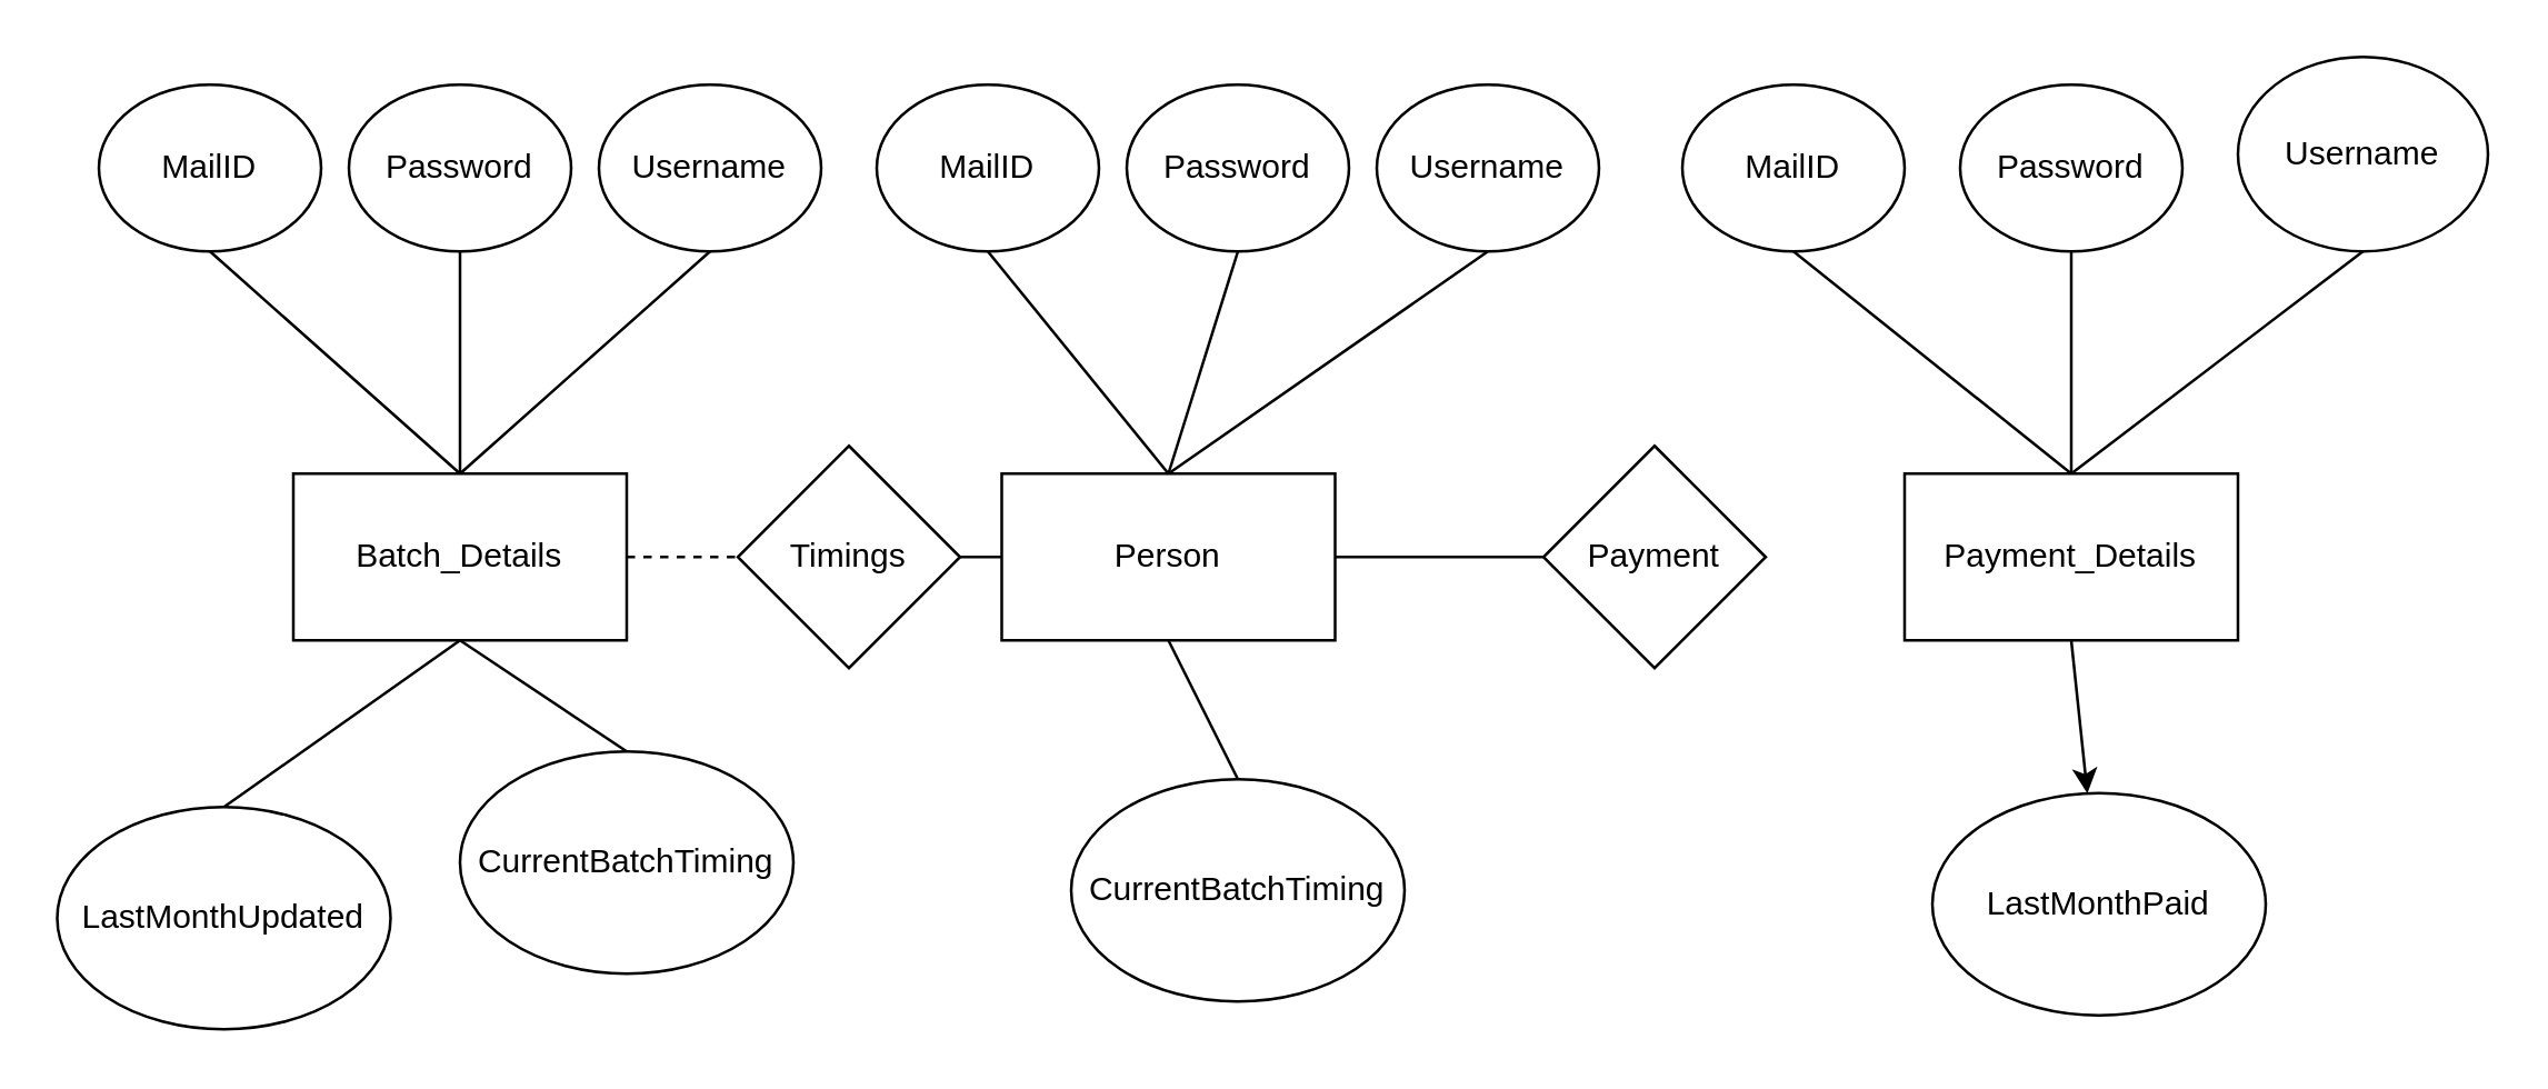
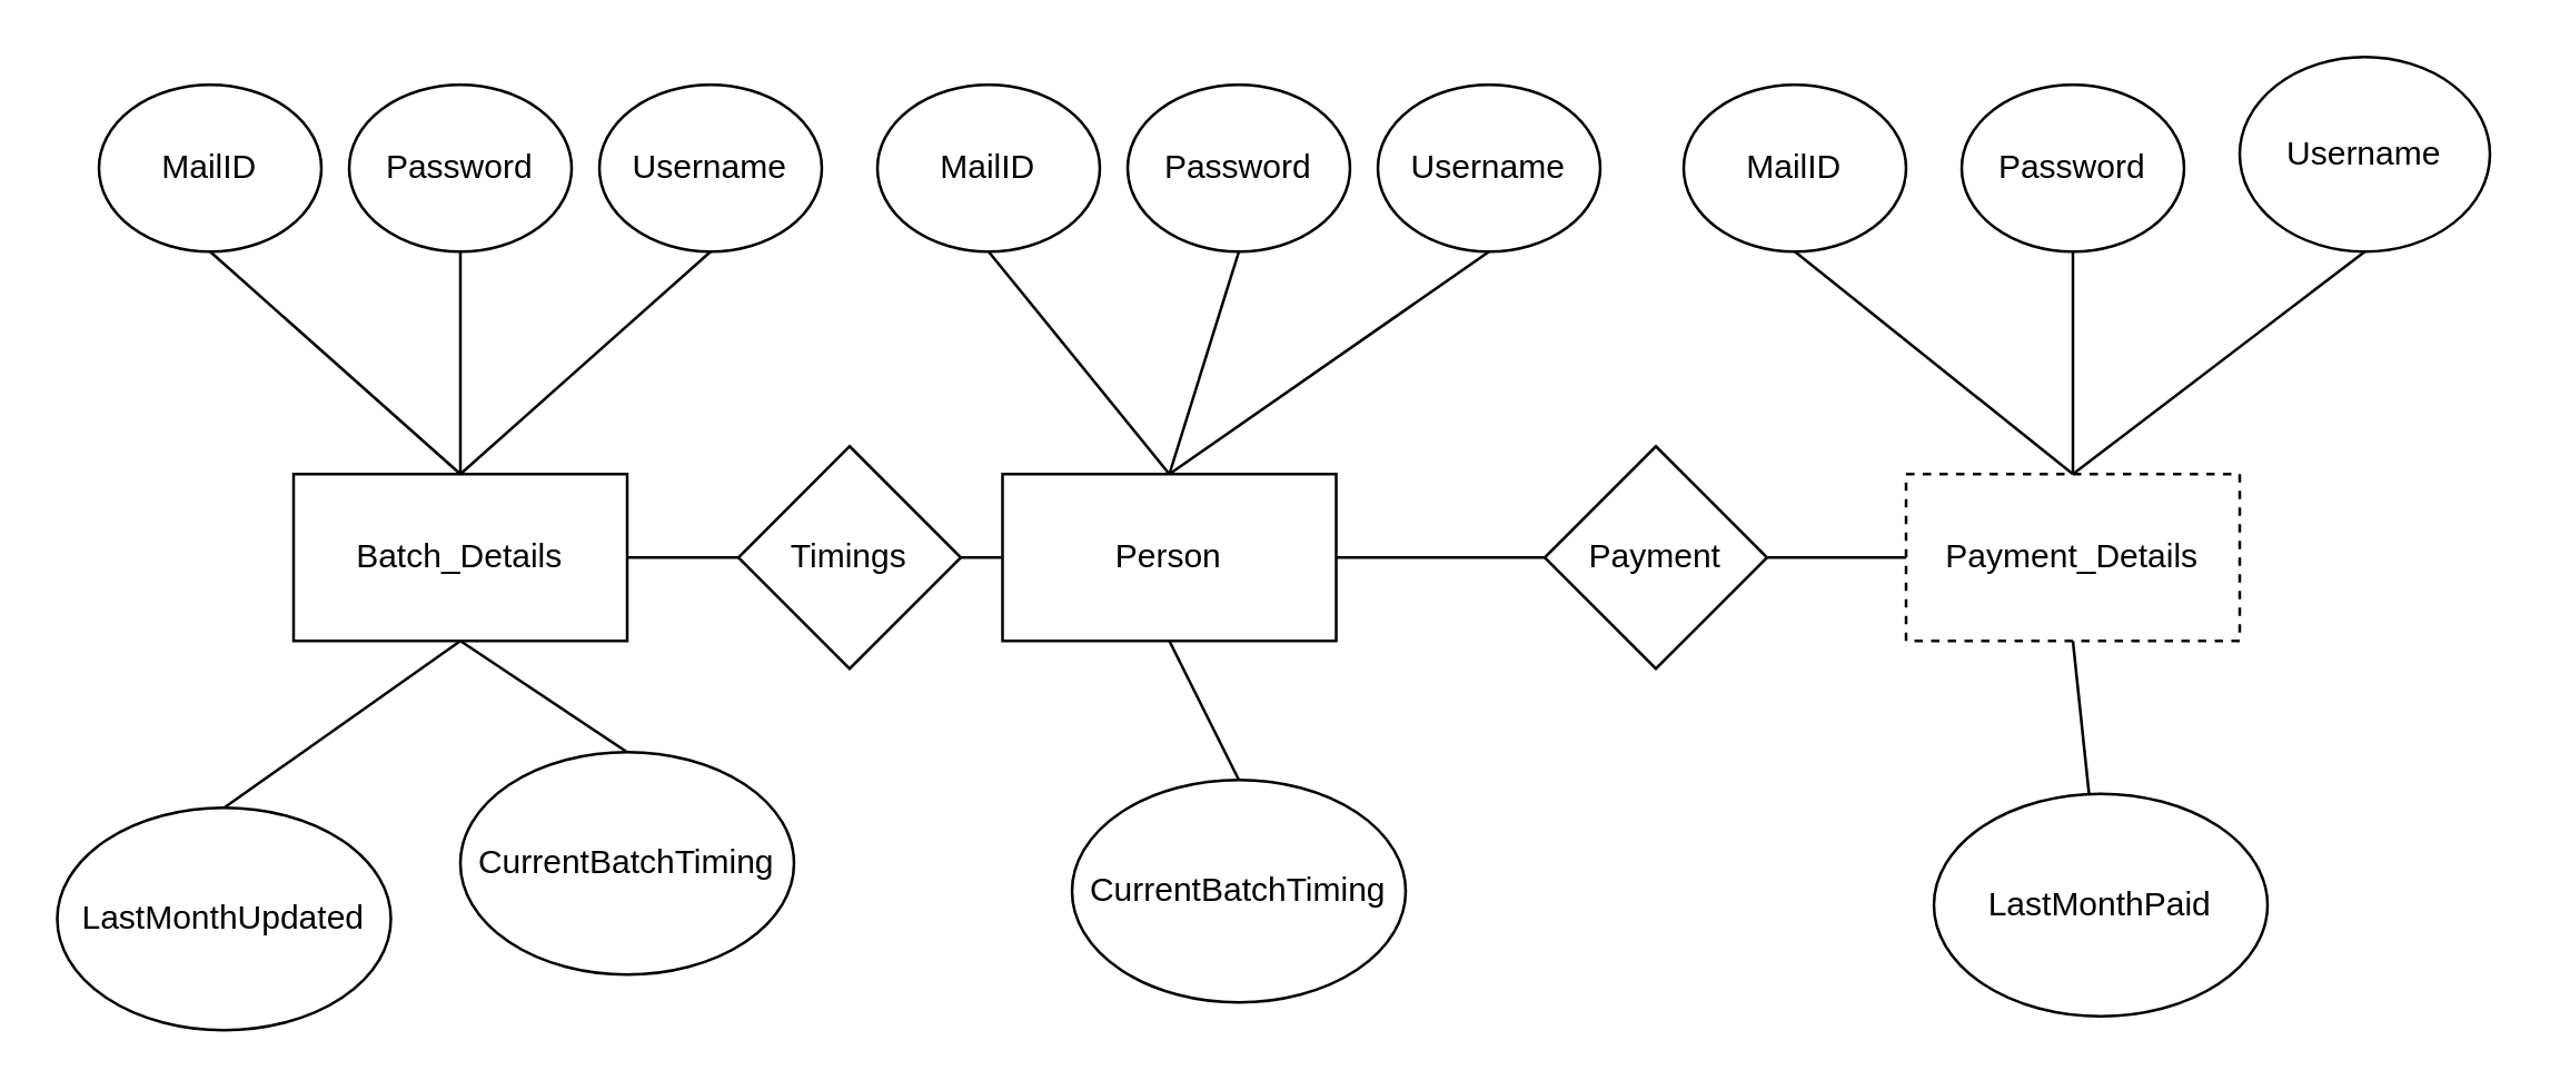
  <mxCell id="0" />
  <mxCell id="1" parent="0" />
  <mxCell id="2" value="Person" style="rounded=0;whiteSpace=wrap;html=1;" parent="1" vertex="1"><mxGeometry x="360" y="170" width="120" height="60" as="geometry" /></mxCell>
- <mxCell id="3" value="Payment_Details" style="rounded=0;whiteSpace=wrap;html=1;" parent="1" vertex="1"><mxGeometry x="685" y="170" width="120" height="60" as="geometry" /></mxCell>
+ <mxCell id="3" value="Payment_Details" style="rounded=0;whiteSpace=wrap;html=1;dashed=1;" parent="1" vertex="1"><mxGeometry x="685" y="170" width="120" height="60" as="geometry" /></mxCell>
  <mxCell id="4" value="Batch_Details" style="rounded=0;whiteSpace=wrap;html=1;" parent="1" vertex="1"><mxGeometry x="105" y="170" width="120" height="60" as="geometry" /></mxCell>
  <mxCell id="5" value="MailID" style="ellipse;whiteSpace=wrap;html=1;" parent="1" vertex="1"><mxGeometry y="30" width="80" height="60" as="geometry" x="35" /></mxCell>
  <mxCell id="6" value="MailID" style="ellipse;whiteSpace=wrap;html=1;" parent="1" vertex="1"><mxGeometry x="605" y="30" width="80" height="60" as="geometry" /></mxCell>
  <mxCell id="7" value="LastMonthUpdated" style="ellipse;whiteSpace=wrap;html=1;" parent="1" vertex="1"><mxGeometry x="20" y="290" width="120" height="80" as="geometry" /></mxCell>
  <mxCell id="8" value="MailID" style="ellipse;whiteSpace=wrap;html=1;" parent="1" vertex="1"><mxGeometry x="315" y="30" width="80" height="60" as="geometry" /></mxCell>
  <mxCell id="9" value="Username" style="ellipse;whiteSpace=wrap;html=1;" parent="1" vertex="1"><mxGeometry x="805" y="20" width="90" height="70" as="geometry" /></mxCell>
  <mxCell id="10" value="Username" style="ellipse;whiteSpace=wrap;html=1;" parent="1" vertex="1"><mxGeometry x="495" y="30" width="80" height="60" as="geometry" /></mxCell>
  <mxCell id="11" value="Password" style="ellipse;whiteSpace=wrap;html=1;" parent="1" vertex="1"><mxGeometry x="405" y="30" width="80" height="60" as="geometry" /></mxCell>
  <mxCell id="12" value="Username" style="ellipse;whiteSpace=wrap;html=1;" parent="1" vertex="1"><mxGeometry x="215" y="30" width="80" height="60" as="geometry" /></mxCell>
  <mxCell id="13" value="" style="endArrow=none;html=1;rounded=0;exitX=0.5;exitY=1;exitDx=0;exitDy=0;entryX=0.5;entryY=0;entryDx=0;entryDy=0;" parent="1" source="5" target="4" edge="1"><mxGeometry width="50" height="50" relative="1" as="geometry"><mxPoint x="435" y="220" as="sourcePoint" /><mxPoint x="485" y="170" as="targetPoint" /></mxGeometry></mxCell>
  <mxCell id="14" value="" style="endArrow=none;html=1;rounded=0;entryX=0.5;entryY=1;entryDx=0;entryDy=0;exitX=0.5;exitY=0;exitDx=0;exitDy=0;" parent="1" source="4" target="12" edge="1"><mxGeometry width="50" height="50" relative="1" as="geometry"><mxPoint x="435" y="220" as="sourcePoint" /><mxPoint x="485" y="170" as="targetPoint" /></mxGeometry></mxCell>
  <mxCell id="15" value="" style="endArrow=none;html=1;rounded=0;exitX=0.5;exitY=1;exitDx=0;exitDy=0;entryX=0.5;entryY=0;entryDx=0;entryDy=0;" parent="1" source="8" target="2" edge="1"><mxGeometry width="50" height="50" relative="1" as="geometry"><mxPoint x="435" y="220" as="sourcePoint" /><mxPoint x="485" y="170" as="targetPoint" /></mxGeometry></mxCell>
  <mxCell id="16" value="" style="endArrow=none;html=1;rounded=0;entryX=0.5;entryY=1;entryDx=0;entryDy=0;exitX=0.5;exitY=0;exitDx=0;exitDy=0;" parent="1" source="2" target="11" edge="1"><mxGeometry width="50" height="50" relative="1" as="geometry"><mxPoint x="435" y="220" as="sourcePoint" /><mxPoint x="485" y="170" as="targetPoint" /></mxGeometry></mxCell>
  <mxCell id="17" value="" style="endArrow=none;html=1;rounded=0;entryX=0.5;entryY=1;entryDx=0;entryDy=0;exitX=0.5;exitY=0;exitDx=0;exitDy=0;" parent="1" source="2" target="10" edge="1"><mxGeometry width="50" height="50" relative="1" as="geometry"><mxPoint x="435" y="220" as="sourcePoint" /><mxPoint x="485" y="170" as="targetPoint" /></mxGeometry></mxCell>
  <mxCell id="18" value="" style="endArrow=none;html=1;rounded=0;entryX=0.5;entryY=1;entryDx=0;entryDy=0;exitX=0.5;exitY=0;exitDx=0;exitDy=0;" parent="1" source="3" target="6" edge="1"><mxGeometry width="50" height="50" relative="1" as="geometry"><mxPoint x="435" y="220" as="sourcePoint" /><mxPoint x="485" y="170" as="targetPoint" /></mxGeometry></mxCell>
  <mxCell id="19" value="" style="endArrow=none;html=1;rounded=0;entryX=0.5;entryY=1;entryDx=0;entryDy=0;exitX=0.5;exitY=0;exitDx=0;exitDy=0;" parent="1" source="3" target="9" edge="1"><mxGeometry width="50" height="50" relative="1" as="geometry"><mxPoint x="435" y="220" as="sourcePoint" /><mxPoint x="485" y="170" as="targetPoint" /></mxGeometry></mxCell>
  <mxCell id="20" value="" style="endArrow=none;html=1;rounded=0;exitX=0.5;exitY=1;exitDx=0;exitDy=0;entryX=0.5;entryY=0;entryDx=0;entryDy=0;" parent="1" source="4" target="7" edge="1"><mxGeometry width="50" height="50" relative="1" as="geometry"><mxPoint x="435" y="220" as="sourcePoint" /><mxPoint x="485" y="170" as="targetPoint" /></mxGeometry></mxCell>
  <mxCell id="21" value="Timings" style="rhombus;whiteSpace=wrap;html=1;" parent="1" vertex="1"><mxGeometry x="265" y="160" width="80" height="80" as="geometry" /></mxCell>
  <mxCell id="22" value="Payment" style="rhombus;whiteSpace=wrap;html=1;" parent="1" vertex="1"><mxGeometry x="555" y="160" width="80" height="80" as="geometry" /></mxCell>
+ <mxCell id="23" value="" style="endArrow=none;html=1;rounded=0;entryX=0;entryY=0.5;entryDx=0;entryDy=0;" parent="1" source="22" target="3" edge="1"><mxGeometry width="50" height="50" relative="1" as="geometry"><mxPoint x="435" y="220" as="sourcePoint" /><mxPoint x="485" y="170" as="targetPoint" /></mxGeometry></mxCell>
  <mxCell id="24" value="" style="endArrow=none;html=1;rounded=0;exitX=0;exitY=0.5;exitDx=0;exitDy=0;entryX=1;entryY=0.5;entryDx=0;entryDy=0;" parent="1" source="22" target="2" edge="1"><mxGeometry width="50" height="50" relative="1" as="geometry"><mxPoint x="435" y="220" as="sourcePoint" /><mxPoint x="485" y="170" as="targetPoint" /></mxGeometry></mxCell>
- <mxCell id="25" value="" style="endArrow=none;html=1;rounded=0;exitX=1;exitY=0.5;exitDx=0;exitDy=0;entryX=0;entryY=0.5;entryDx=0;entryDy=0;dashed=1;" parent="1" source="4" target="21" edge="1"><mxGeometry width="50" height="50" relative="1" as="geometry"><mxPoint x="435" y="220" as="sourcePoint" /><mxPoint x="485" y="170" as="targetPoint" /></mxGeometry></mxCell>
+ <mxCell id="25" value="" style="endArrow=none;html=1;rounded=0;exitX=1;exitY=0.5;exitDx=0;exitDy=0;entryX=0;entryY=0.5;entryDx=0;entryDy=0;" parent="1" source="4" target="21" edge="1"><mxGeometry width="50" height="50" relative="1" as="geometry"><mxPoint x="435" y="220" as="sourcePoint" /><mxPoint x="485" y="170" as="targetPoint" /></mxGeometry></mxCell>
  <mxCell id="26" value="" style="endArrow=none;html=1;rounded=0;exitX=1;exitY=0.5;exitDx=0;exitDy=0;entryX=0;entryY=0.5;entryDx=0;entryDy=0;" parent="1" source="21" target="2" edge="1"><mxGeometry width="50" height="50" relative="1" as="geometry"><mxPoint x="435" y="220" as="sourcePoint" /><mxPoint x="485" y="170" as="targetPoint" /></mxGeometry></mxCell>
  <mxCell id="27" value="Password" style="ellipse;whiteSpace=wrap;html=1;" parent="1" vertex="1"><mxGeometry x="125" y="30" width="80" height="60" as="geometry" /></mxCell>
  <mxCell id="28" value="Password" style="ellipse;whiteSpace=wrap;html=1;" parent="1" vertex="1"><mxGeometry x="705" y="30" width="80" height="60" as="geometry" /></mxCell>
  <mxCell id="29" value="" style="endArrow=none;html=1;rounded=0;entryX=0.5;entryY=1;entryDx=0;entryDy=0;exitX=0.5;exitY=0;exitDx=0;exitDy=0;" parent="1" source="3" target="28" edge="1"><mxGeometry width="50" height="50" relative="1" as="geometry"><mxPoint x="435" y="220" as="sourcePoint" /><mxPoint x="485" y="170" as="targetPoint" /></mxGeometry></mxCell>
  <mxCell id="30" value="" style="endArrow=none;html=1;rounded=0;exitX=0.5;exitY=1;exitDx=0;exitDy=0;entryX=0.5;entryY=0;entryDx=0;entryDy=0;" parent="1" source="27" target="4" edge="1"><mxGeometry width="50" height="50" relative="1" as="geometry"><mxPoint x="435" y="220" as="sourcePoint" /><mxPoint x="485" y="170" as="targetPoint" /></mxGeometry></mxCell>
  <mxCell id="31" value="" style="endArrow=none;html=1;rounded=0;exitX=0.5;exitY=1;exitDx=0;exitDy=0;entryX=0.5;entryY=0;entryDx=0;entryDy=0;" edge="1" parent="1" source="2" target="34"><mxGeometry width="50" height="50" relative="1" as="geometry"><mxPoint x="365" y="100" as="sourcePoint" /><mxPoint x="445" y="280" as="targetPoint" /></mxGeometry></mxCell>
  <mxCell id="32" value="CurrentBatchTiming" style="ellipse;whiteSpace=wrap;html=1;" vertex="1" parent="1"><mxGeometry x="165" y="270" width="120" height="80" as="geometry" /></mxCell>
  <mxCell id="33" value="" style="endArrow=none;html=1;rounded=0;exitX=0.5;exitY=1;exitDx=0;exitDy=0;entryX=0.5;entryY=0;entryDx=0;entryDy=0;" edge="1" parent="1" source="4" target="32"><mxGeometry width="50" height="50" relative="1" as="geometry"><mxPoint x="155.909" y="240" as="sourcePoint" /><mxPoint x="128.433" y="283.177" as="targetPoint" /></mxGeometry></mxCell>
  <mxCell id="34" value="CurrentBatchTiming" style="ellipse;whiteSpace=wrap;html=1;" vertex="1" parent="1"><mxGeometry x="385" y="280" width="120" height="80" as="geometry" /></mxCell>
  <mxCell id="35" value="LastMonthPaid" style="ellipse;whiteSpace=wrap;html=1;" vertex="1" parent="1"><mxGeometry x="695" y="285" width="120" height="80" as="geometry" /></mxCell>
- <mxCell id="36" value="" style="endArrow=classic;html=1;rounded=0;exitX=0.5;exitY=1;exitDx=0;exitDy=0;" edge="1" parent="1" source="3" target="35"><mxGeometry width="50" height="50" relative="1" as="geometry"><mxPoint x="755" y="180" as="sourcePoint" /><mxPoint x="655" y="100" as="targetPoint" /></mxGeometry></mxCell>
+ <mxCell id="36" value="" style="endArrow=none;html=1;rounded=0;exitX=0.5;exitY=1;exitDx=0;exitDy=0;" edge="1" parent="1" source="3" target="35"><mxGeometry width="50" height="50" relative="1" as="geometry"><mxPoint x="755" y="180" as="sourcePoint" /><mxPoint x="655" y="100" as="targetPoint" /></mxGeometry></mxCell>
